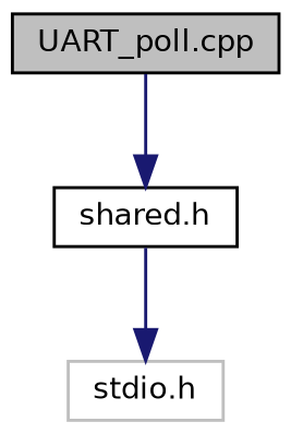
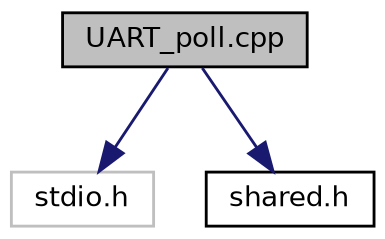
  digraph {
    node [color=black fillcolor=white fontname=Helvetica fontsize=10 shape=record style=filled]
    edge [color=midnightblue fontname=Helvetica fontsize=10 labelfontname=Helvetica labelfontsize=10 style=solid]
    n1 [fillcolor=grey75 fontcolor=black height=0.2 label="UART_poll.cpp" width=0.4]
    n2 [color=grey75 height=0.2 label="stdio.h" width=0.4]
    n3 [height=0.2 label="shared.h" width=0.4]
-   n3 -> n2
+   n1 -> n2
    n1 -> n3
  }
